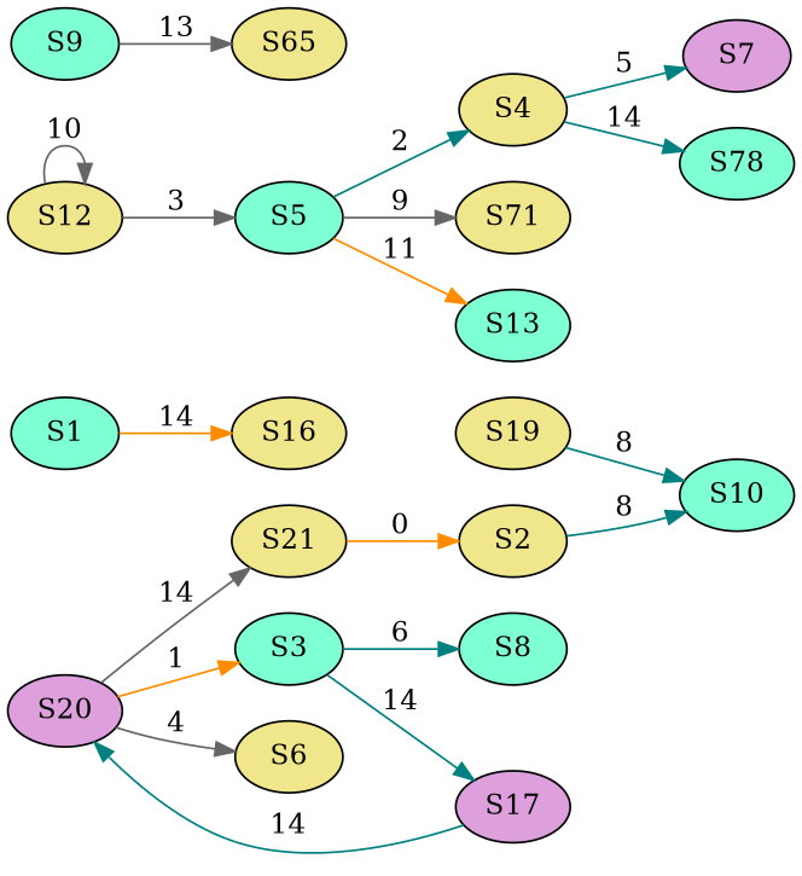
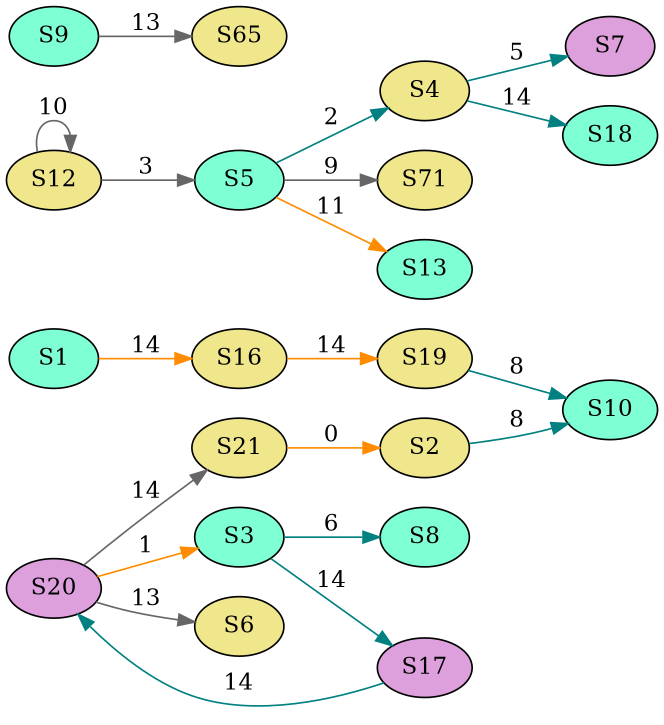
  strict digraph {
    rankdir=LR
    node [fillcolor=khaki style=filled]
    edge [color=teal]
    S21
    S2
    S10 [fillcolor=aquamarine]
    S20 [fillcolor=plum]
    S3 [fillcolor=aquamarine]
    S6
    S8 [fillcolor=aquamarine]
    S17 [fillcolor=plum]
    S5 [fillcolor=aquamarine]
    S4
    n11 [label=S71]
    S13 [fillcolor=aquamarine]
    S7 [fillcolor=plum]
-   S18 [fillcolor=aquamarine label=S78]
+   S18 [fillcolor=aquamarine]
    S12
    S9 [fillcolor=aquamarine]
    n17 [label=S65]
    S1 [fillcolor=aquamarine]
    S16
    S19
    S21 -> S2 [color=darkorange label=0]
    S2 -> S10 [label=8]
    S20 -> S21 [color=gray40 label=14]
    S20 -> S3 [color=darkorange label=1]
-   S20 -> S6 [color=gray40 label=4]
+   S20 -> S6 [color=gray40 label=13]
    S3 -> S8 [label=6]
    S3 -> S17 [label=14]
    S17 -> S20 [label=14]
    S5 -> S4 [label=2]
    S5 -> n11 [color=gray40 label=9]
    S5 -> S13 [color=darkorange label=11]
    S4 -> S7 [label=5]
    S4 -> S18 [label=14]
    S12 -> S5 [color=gray40 label=3]
    S12 -> S12 [color=gray40 label=10]
    S9 -> n17 [color=gray40 label=13]
    S1 -> S16 [color=darkorange label=14]
+   S16 -> S19 [color=darkorange label=14]
    S19 -> S10 [label=8]
  }
